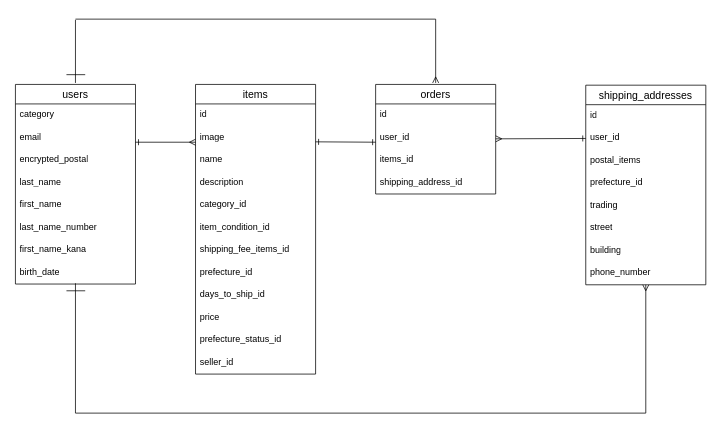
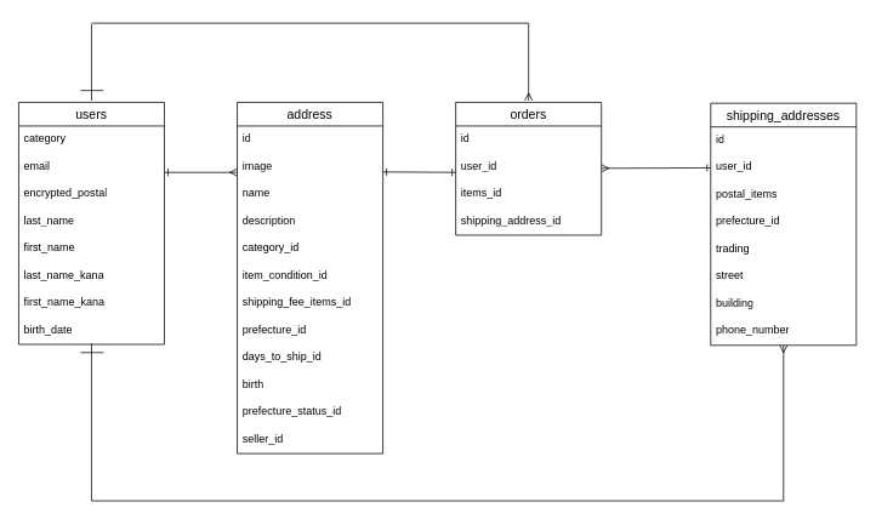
  <mxCell id="0" />
  <mxCell id="1" parent="0" />
  <mxCell id="2" value="" style="endArrow=ERmany;html=1;rounded=0;startArrow=ERone;startFill=0;endFill=0;" edge="1" parent="1"><mxGeometry relative="1" as="geometry"><mxPoint x="180" y="189" as="sourcePoint" /><mxPoint x="260" y="189" as="targetPoint" /></mxGeometry></mxCell>
  <mxCell id="3" value="users" style="swimlane;fontStyle=0;childLayout=stackLayout;horizontal=1;startSize=26;horizontalStack=0;resizeParent=1;resizeParentMax=0;resizeLast=0;collapsible=1;marginBottom=0;align=center;fontSize=14;" vertex="1" parent="1"><mxGeometry x="20" y="112" width="160" height="266" as="geometry" /></mxCell>
  <mxCell id="4" value="category" style="text;strokeColor=none;fillColor=none;spacingLeft=4;spacingRight=4;overflow=hidden;rotatable=0;points=[[0,0.5],[1,0.5]];portConstraint=eastwest;fontSize=12;whiteSpace=wrap;html=1;" vertex="1" parent="3"><mxGeometry y="26" width="160" height="30" as="geometry" /></mxCell>
  <mxCell id="5" value="email" style="text;strokeColor=none;fillColor=none;spacingLeft=4;spacingRight=4;overflow=hidden;rotatable=0;points=[[0,0.5],[1,0.5]];portConstraint=eastwest;fontSize=12;whiteSpace=wrap;html=1;" vertex="1" parent="3"><mxGeometry y="56" width="160" height="30" as="geometry" /></mxCell>
  <mxCell id="6" value="encrypted_postal" style="text;strokeColor=none;fillColor=none;spacingLeft=4;spacingRight=4;overflow=hidden;rotatable=0;points=[[0,0.5],[1,0.5]];portConstraint=eastwest;fontSize=12;whiteSpace=wrap;html=1;" vertex="1" parent="3"><mxGeometry y="86" width="160" height="30" as="geometry" /></mxCell>
  <mxCell id="7" value="last_name" style="text;strokeColor=none;fillColor=none;spacingLeft=4;spacingRight=4;overflow=hidden;rotatable=0;points=[[0,0.5],[1,0.5]];portConstraint=eastwest;fontSize=12;whiteSpace=wrap;html=1;" vertex="1" parent="3"><mxGeometry y="116" width="160" height="30" as="geometry" /></mxCell>
  <mxCell id="8" value="first_name" style="text;strokeColor=none;fillColor=none;spacingLeft=4;spacingRight=4;overflow=hidden;rotatable=0;points=[[0,0.5],[1,0.5]];portConstraint=eastwest;fontSize=12;whiteSpace=wrap;html=1;" vertex="1" parent="3"><mxGeometry y="146" width="160" height="30" as="geometry" /></mxCell>
- <mxCell id="9" value="last_name_number" style="text;strokeColor=none;fillColor=none;spacingLeft=4;spacingRight=4;overflow=hidden;rotatable=0;points=[[0,0.5],[1,0.5]];portConstraint=eastwest;fontSize=12;whiteSpace=wrap;html=1;" vertex="1" parent="3"><mxGeometry y="176" width="160" height="30" as="geometry" /></mxCell>
+ <mxCell id="9" value="last_name_kana" style="text;strokeColor=none;fillColor=none;spacingLeft=4;spacingRight=4;overflow=hidden;rotatable=0;points=[[0,0.5],[1,0.5]];portConstraint=eastwest;fontSize=12;whiteSpace=wrap;html=1;" vertex="1" parent="3"><mxGeometry y="176" width="160" height="30" as="geometry" /></mxCell>
  <mxCell id="10" value="first_name_kana" style="text;strokeColor=none;fillColor=none;spacingLeft=4;spacingRight=4;overflow=hidden;rotatable=0;points=[[0,0.5],[1,0.5]];portConstraint=eastwest;fontSize=12;whiteSpace=wrap;html=1;" vertex="1" parent="3"><mxGeometry y="206" width="160" height="30" as="geometry" /></mxCell>
  <mxCell id="11" value="birth_date" style="text;strokeColor=none;fillColor=none;spacingLeft=4;spacingRight=4;overflow=hidden;rotatable=0;points=[[0,0.5],[1,0.5]];portConstraint=eastwest;fontSize=12;whiteSpace=wrap;html=1;" vertex="1" parent="3"><mxGeometry y="236" width="160" height="30" as="geometry" /></mxCell>
- <mxCell id="12" value="items" style="swimlane;fontStyle=0;childLayout=stackLayout;horizontal=1;startSize=26;horizontalStack=0;resizeParent=1;resizeParentMax=0;resizeLast=0;collapsible=1;marginBottom=0;align=center;fontSize=14;" vertex="1" parent="1"><mxGeometry x="260" y="112" width="160" height="386" as="geometry" /></mxCell>
+ <mxCell id="12" value="address" style="swimlane;fontStyle=0;childLayout=stackLayout;horizontal=1;startSize=26;horizontalStack=0;resizeParent=1;resizeParentMax=0;resizeLast=0;collapsible=1;marginBottom=0;align=center;fontSize=14;" vertex="1" parent="1"><mxGeometry x="260" y="112" width="160" height="386" as="geometry" /></mxCell>
  <mxCell id="13" value="id" style="text;strokeColor=none;fillColor=none;spacingLeft=4;spacingRight=4;overflow=hidden;rotatable=0;points=[[0,0.5],[1,0.5]];portConstraint=eastwest;fontSize=12;whiteSpace=wrap;html=1;" vertex="1" parent="12"><mxGeometry y="26" width="160" height="30" as="geometry" /></mxCell>
  <mxCell id="14" value="image" style="text;strokeColor=none;fillColor=none;spacingLeft=4;spacingRight=4;overflow=hidden;rotatable=0;points=[[0,0.5],[1,0.5]];portConstraint=eastwest;fontSize=12;whiteSpace=wrap;html=1;" vertex="1" parent="12"><mxGeometry y="56" width="160" height="30" as="geometry" /></mxCell>
  <mxCell id="15" value="name" style="text;strokeColor=none;fillColor=none;spacingLeft=4;spacingRight=4;overflow=hidden;rotatable=0;points=[[0,0.5],[1,0.5]];portConstraint=eastwest;fontSize=12;whiteSpace=wrap;html=1;" vertex="1" parent="12"><mxGeometry y="86" width="160" height="30" as="geometry" /></mxCell>
  <mxCell id="16" value="description" style="text;strokeColor=none;fillColor=none;spacingLeft=4;spacingRight=4;overflow=hidden;rotatable=0;points=[[0,0.5],[1,0.5]];portConstraint=eastwest;fontSize=12;whiteSpace=wrap;html=1;" vertex="1" parent="12"><mxGeometry y="116" width="160" height="30" as="geometry" /></mxCell>
  <mxCell id="17" value="category_id" style="text;strokeColor=none;fillColor=none;spacingLeft=4;spacingRight=4;overflow=hidden;rotatable=0;points=[[0,0.5],[1,0.5]];portConstraint=eastwest;fontSize=12;whiteSpace=wrap;html=1;" vertex="1" parent="12"><mxGeometry y="146" width="160" height="30" as="geometry" /></mxCell>
  <mxCell id="18" value="item_condition_id" style="text;strokeColor=none;fillColor=none;spacingLeft=4;spacingRight=4;overflow=hidden;rotatable=0;points=[[0,0.5],[1,0.5]];portConstraint=eastwest;fontSize=12;whiteSpace=wrap;html=1;" vertex="1" parent="12"><mxGeometry y="176" width="160" height="30" as="geometry" /></mxCell>
  <mxCell id="19" value="shipping_fee_items_id" style="text;strokeColor=none;fillColor=none;spacingLeft=4;spacingRight=4;overflow=hidden;rotatable=0;points=[[0,0.5],[1,0.5]];portConstraint=eastwest;fontSize=12;whiteSpace=wrap;html=1;" vertex="1" parent="12"><mxGeometry y="206" width="160" height="30" as="geometry" /></mxCell>
  <mxCell id="20" value="prefecture_id" style="text;strokeColor=none;fillColor=none;spacingLeft=4;spacingRight=4;overflow=hidden;rotatable=0;points=[[0,0.5],[1,0.5]];portConstraint=eastwest;fontSize=12;whiteSpace=wrap;html=1;" vertex="1" parent="12"><mxGeometry y="236" width="160" height="30" as="geometry" /></mxCell>
  <mxCell id="21" value="days_to_ship_id" style="text;strokeColor=none;fillColor=none;spacingLeft=4;spacingRight=4;overflow=hidden;rotatable=0;points=[[0,0.5],[1,0.5]];portConstraint=eastwest;fontSize=12;whiteSpace=wrap;html=1;" vertex="1" parent="12"><mxGeometry y="266" width="160" height="30" as="geometry" /></mxCell>
- <mxCell id="22" value="price" style="text;strokeColor=none;fillColor=none;spacingLeft=4;spacingRight=4;overflow=hidden;rotatable=0;points=[[0,0.5],[1,0.5]];portConstraint=eastwest;fontSize=12;whiteSpace=wrap;html=1;" vertex="1" parent="12"><mxGeometry y="296" width="160" height="30" as="geometry" /></mxCell>
+ <mxCell id="22" value="birth" style="text;strokeColor=none;fillColor=none;spacingLeft=4;spacingRight=4;overflow=hidden;rotatable=0;points=[[0,0.5],[1,0.5]];portConstraint=eastwest;fontSize=12;whiteSpace=wrap;html=1;" vertex="1" parent="12"><mxGeometry y="296" width="160" height="30" as="geometry" /></mxCell>
  <mxCell id="23" value="prefecture_status_id" style="text;strokeColor=none;fillColor=none;spacingLeft=4;spacingRight=4;overflow=hidden;rotatable=0;points=[[0,0.5],[1,0.5]];portConstraint=eastwest;fontSize=12;whiteSpace=wrap;html=1;" vertex="1" parent="12"><mxGeometry y="326" width="160" height="30" as="geometry" /></mxCell>
  <mxCell id="24" value="seller_id" style="text;strokeColor=none;fillColor=none;spacingLeft=4;spacingRight=4;overflow=hidden;rotatable=0;points=[[0,0.5],[1,0.5]];portConstraint=eastwest;fontSize=12;whiteSpace=wrap;html=1;" vertex="1" parent="12"><mxGeometry y="356" width="160" height="30" as="geometry" /></mxCell>
  <mxCell id="25" value="orders" style="swimlane;fontStyle=0;childLayout=stackLayout;horizontal=1;startSize=26;horizontalStack=0;resizeParent=1;resizeParentMax=0;resizeLast=0;collapsible=1;marginBottom=0;align=center;fontSize=14;" vertex="1" parent="1"><mxGeometry x="500" y="112" width="160" height="146" as="geometry" /></mxCell>
  <mxCell id="26" value="id" style="text;strokeColor=none;fillColor=none;spacingLeft=4;spacingRight=4;overflow=hidden;rotatable=0;points=[[0,0.5],[1,0.5]];portConstraint=eastwest;fontSize=12;whiteSpace=wrap;html=1;" vertex="1" parent="25"><mxGeometry y="26" width="160" height="30" as="geometry" /></mxCell>
  <mxCell id="27" value="user_id" style="text;strokeColor=none;fillColor=none;spacingLeft=4;spacingRight=4;overflow=hidden;rotatable=0;points=[[0,0.5],[1,0.5]];portConstraint=eastwest;fontSize=12;whiteSpace=wrap;html=1;" vertex="1" parent="25"><mxGeometry y="56" width="160" height="30" as="geometry" /></mxCell>
  <mxCell id="28" value="items_id" style="text;strokeColor=none;fillColor=none;spacingLeft=4;spacingRight=4;overflow=hidden;rotatable=0;points=[[0,0.5],[1,0.5]];portConstraint=eastwest;fontSize=12;whiteSpace=wrap;html=1;" vertex="1" parent="25"><mxGeometry y="86" width="160" height="30" as="geometry" /></mxCell>
  <mxCell id="29" value="" style="endArrow=ERone;html=1;rounded=0;startArrow=ERone;startFill=0;endFill=0;" edge="1" parent="25"><mxGeometry relative="1" as="geometry"><mxPoint x="-80" y="76.5" as="sourcePoint" /><mxPoint y="77" as="targetPoint" /></mxGeometry></mxCell>
  <mxCell id="30" value="shipping_address_id" style="text;strokeColor=none;fillColor=none;spacingLeft=4;spacingRight=4;overflow=hidden;rotatable=0;points=[[0,0.5],[1,0.5]];portConstraint=eastwest;fontSize=12;whiteSpace=wrap;html=1;" vertex="1" parent="25"><mxGeometry y="116" width="160" height="30" as="geometry" /></mxCell>
  <mxCell id="31" value="shipping_addresses" style="swimlane;fontStyle=0;childLayout=stackLayout;horizontal=1;startSize=26;horizontalStack=0;resizeParent=1;resizeParentMax=0;resizeLast=0;collapsible=1;marginBottom=0;align=center;fontSize=14;" vertex="1" parent="1"><mxGeometry x="780" y="113" width="160" height="266" as="geometry" /></mxCell>
  <mxCell id="32" value="id" style="text;strokeColor=none;fillColor=none;spacingLeft=4;spacingRight=4;overflow=hidden;rotatable=0;points=[[0,0.5],[1,0.5]];portConstraint=eastwest;fontSize=12;whiteSpace=wrap;html=1;" vertex="1" parent="31"><mxGeometry y="26" width="160" height="30" as="geometry" /></mxCell>
  <mxCell id="33" value="user_id" style="text;strokeColor=none;fillColor=none;spacingLeft=4;spacingRight=4;overflow=hidden;rotatable=0;points=[[0,0.5],[1,0.5]];portConstraint=eastwest;fontSize=12;whiteSpace=wrap;html=1;" vertex="1" parent="31"><mxGeometry y="56" width="160" height="30" as="geometry" /></mxCell>
  <mxCell id="34" value="postal_items" style="text;strokeColor=none;fillColor=none;spacingLeft=4;spacingRight=4;overflow=hidden;rotatable=0;points=[[0,0.5],[1,0.5]];portConstraint=eastwest;fontSize=12;whiteSpace=wrap;html=1;" vertex="1" parent="31"><mxGeometry y="86" width="160" height="30" as="geometry" /></mxCell>
  <mxCell id="35" value="prefecture_id" style="text;strokeColor=none;fillColor=none;spacingLeft=4;spacingRight=4;overflow=hidden;rotatable=0;points=[[0,0.5],[1,0.5]];portConstraint=eastwest;fontSize=12;whiteSpace=wrap;html=1;" vertex="1" parent="31"><mxGeometry y="116" width="160" height="30" as="geometry" /></mxCell>
  <mxCell id="36" value="trading" style="text;strokeColor=none;fillColor=none;spacingLeft=4;spacingRight=4;overflow=hidden;rotatable=0;points=[[0,0.5],[1,0.5]];portConstraint=eastwest;fontSize=12;whiteSpace=wrap;html=1;" vertex="1" parent="31"><mxGeometry y="146" width="160" height="30" as="geometry" /></mxCell>
  <mxCell id="37" value="street" style="text;strokeColor=none;fillColor=none;spacingLeft=4;spacingRight=4;overflow=hidden;rotatable=0;points=[[0,0.5],[1,0.5]];portConstraint=eastwest;fontSize=12;whiteSpace=wrap;html=1;" vertex="1" parent="31"><mxGeometry y="176" width="160" height="30" as="geometry" /></mxCell>
  <mxCell id="38" value="building" style="text;strokeColor=none;fillColor=none;spacingLeft=4;spacingRight=4;overflow=hidden;rotatable=0;points=[[0,0.5],[1,0.5]];portConstraint=eastwest;fontSize=12;whiteSpace=wrap;html=1;" vertex="1" parent="31"><mxGeometry y="206" width="160" height="30" as="geometry" /></mxCell>
  <mxCell id="39" value="phone_number" style="text;strokeColor=none;fillColor=none;spacingLeft=4;spacingRight=4;overflow=hidden;rotatable=0;points=[[0,0.5],[1,0.5]];portConstraint=eastwest;fontSize=12;whiteSpace=wrap;html=1;" vertex="1" parent="31"><mxGeometry y="236" width="160" height="30" as="geometry" /></mxCell>
  <mxCell id="40" value="" style="line;strokeWidth=1;direction=south;html=1;fillColor=none;" vertex="1" parent="1"><mxGeometry x="95" y="377" width="10" height="173" as="geometry" /></mxCell>
  <mxCell id="41" value="" style="line;strokeWidth=1;html=1;fillColor=none;" vertex="1" parent="1"><mxGeometry x="100" y="20" width="480" height="10" as="geometry" /></mxCell>
  <mxCell id="42" value="" style="line;strokeWidth=1;direction=south;html=1;fillColor=none;" vertex="1" parent="1"><mxGeometry x="95" y="26" width="10" height="84" as="geometry" /></mxCell>
  <mxCell id="43" value="" style="endArrow=ERmany;html=1;rounded=0;startArrow=none;startFill=0;endFill=0;" edge="1" parent="1"><mxGeometry relative="1" as="geometry"><mxPoint x="580" y="25" as="sourcePoint" /><mxPoint x="580" y="110" as="targetPoint" /></mxGeometry></mxCell>
  <mxCell id="44" value="" style="line;strokeWidth=1;html=1;" vertex="1" parent="1"><mxGeometry x="88" y="94" width="25" height="10" as="geometry" /></mxCell>
  <mxCell id="45" value="" style="line;strokeWidth=1;html=1;" vertex="1" parent="1"><mxGeometry x="88" y="382" width="25" height="10" as="geometry" /></mxCell>
  <mxCell id="46" value="" style="endArrow=ERmany;html=1;rounded=0;startArrow=none;startFill=0;endFill=0;exitX=1;exitY=0.5;exitDx=0;exitDy=0;exitPerimeter=0;" edge="1" parent="1" source="47"><mxGeometry relative="1" as="geometry"><mxPoint x="860" y="550" as="sourcePoint" /><mxPoint x="860" y="379" as="targetPoint" /></mxGeometry></mxCell>
  <mxCell id="47" value="" style="line;strokeWidth=1;html=1;" vertex="1" parent="1"><mxGeometry x="100" y="545" width="760" height="10" as="geometry" /></mxCell>
  <mxCell id="48" value="" style="endArrow=ERmany;html=1;rounded=0;startArrow=ERone;startFill=0;endFill=0;exitX=0;exitY=0.5;exitDx=0;exitDy=0;" edge="1" parent="1" source="33"><mxGeometry relative="1" as="geometry"><mxPoint x="750" y="184.5" as="sourcePoint" /><mxPoint x="660" y="184.5" as="targetPoint" /></mxGeometry></mxCell>
